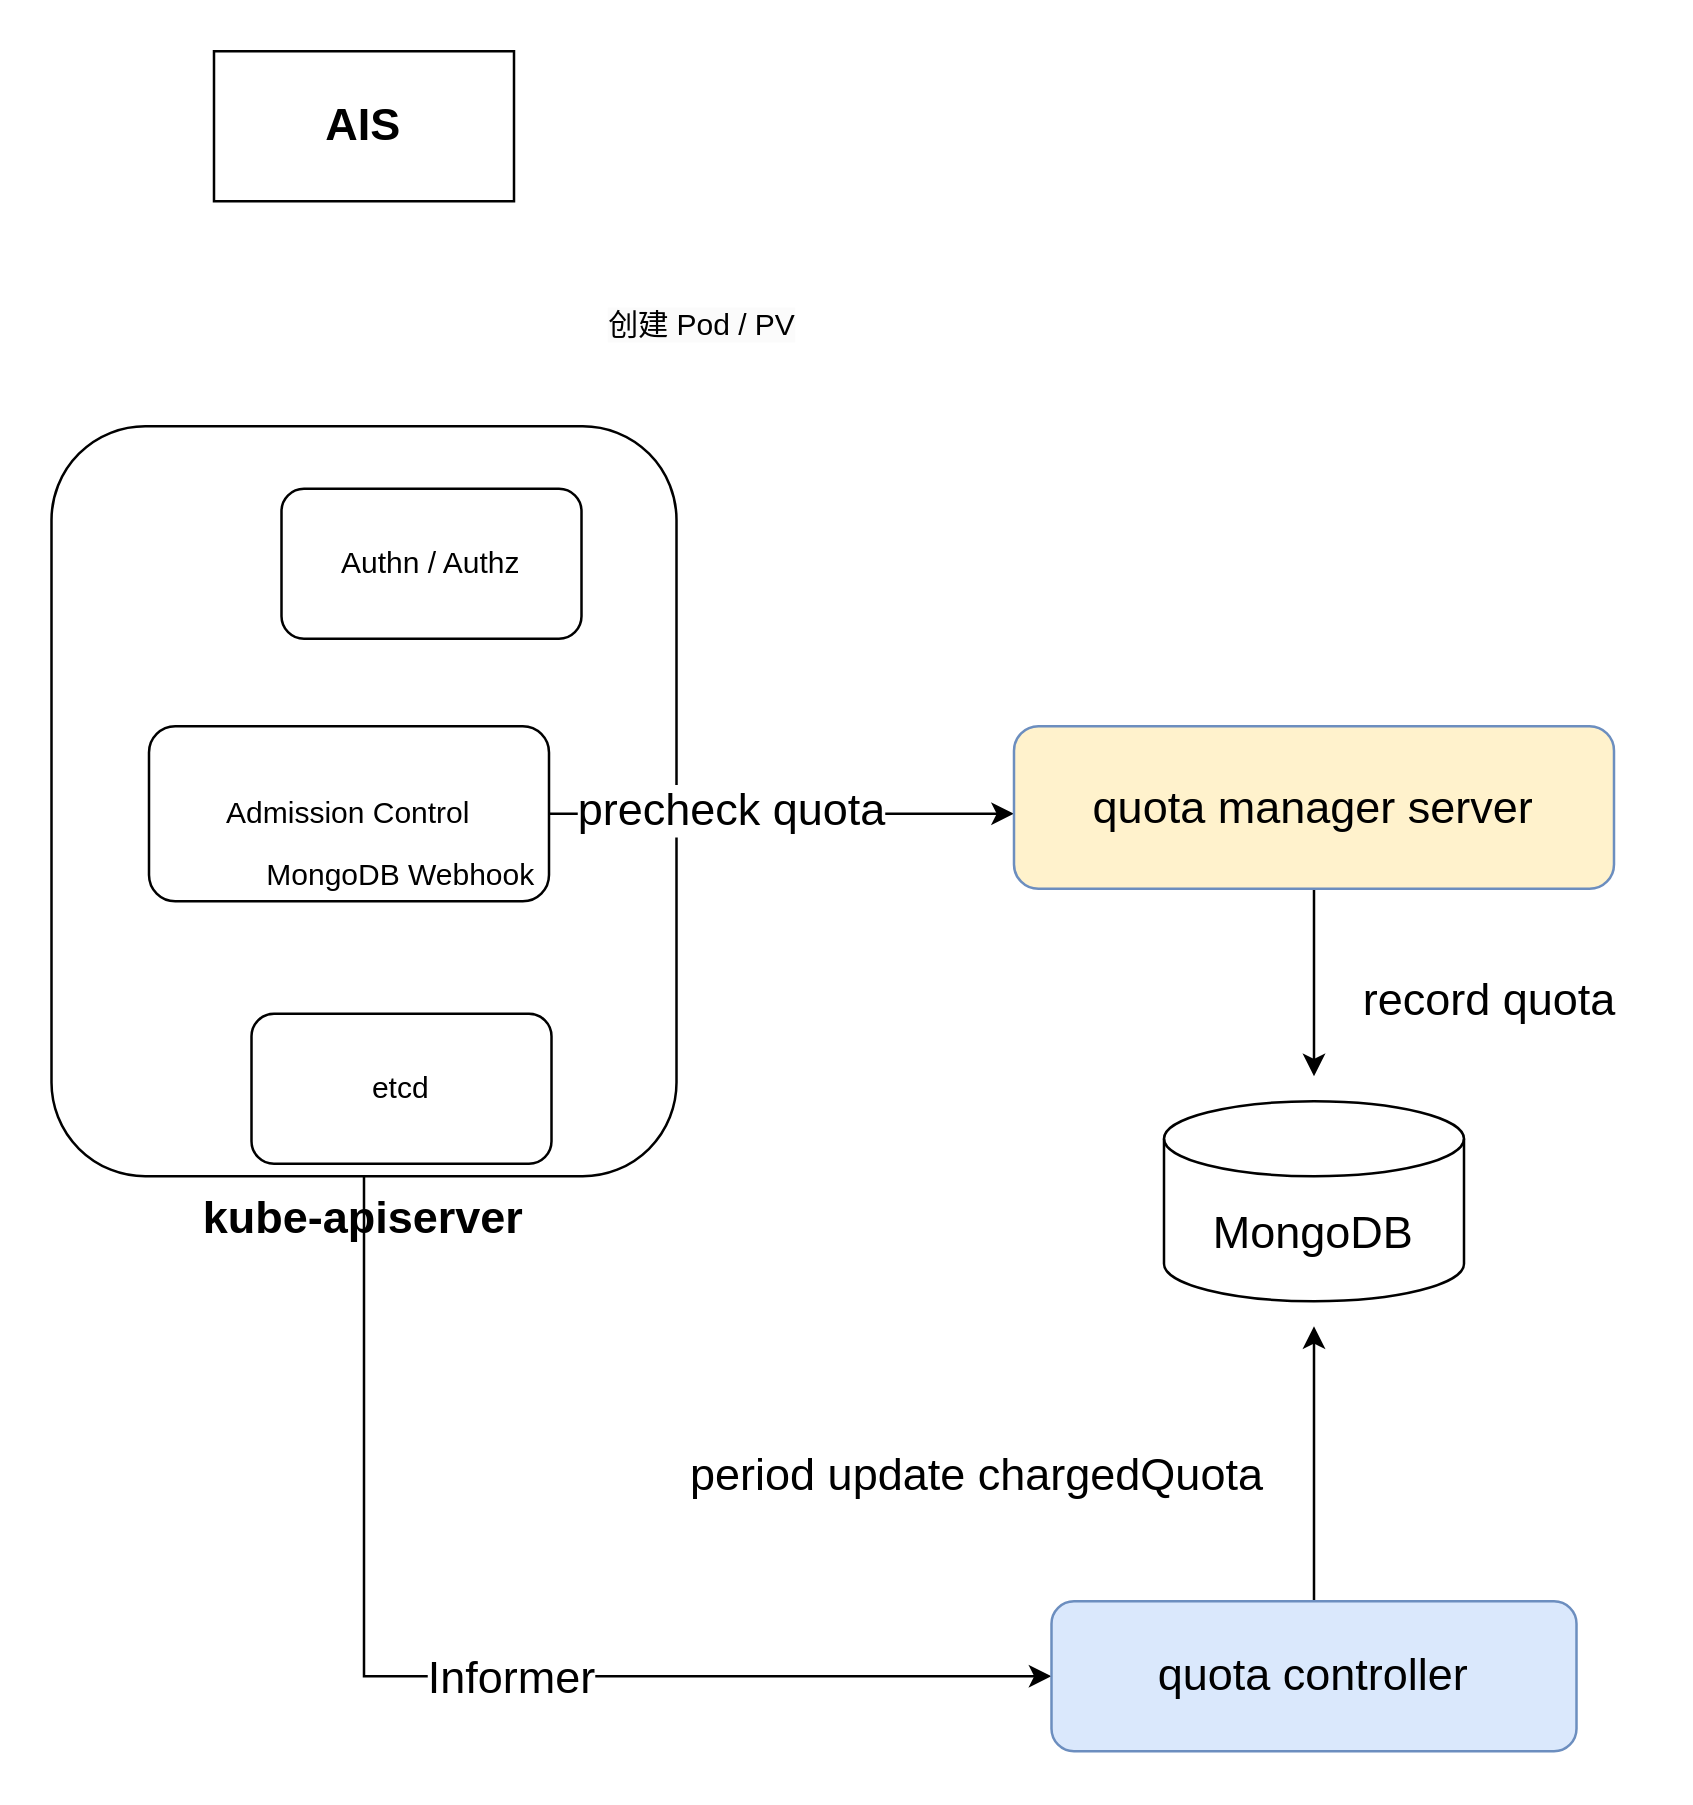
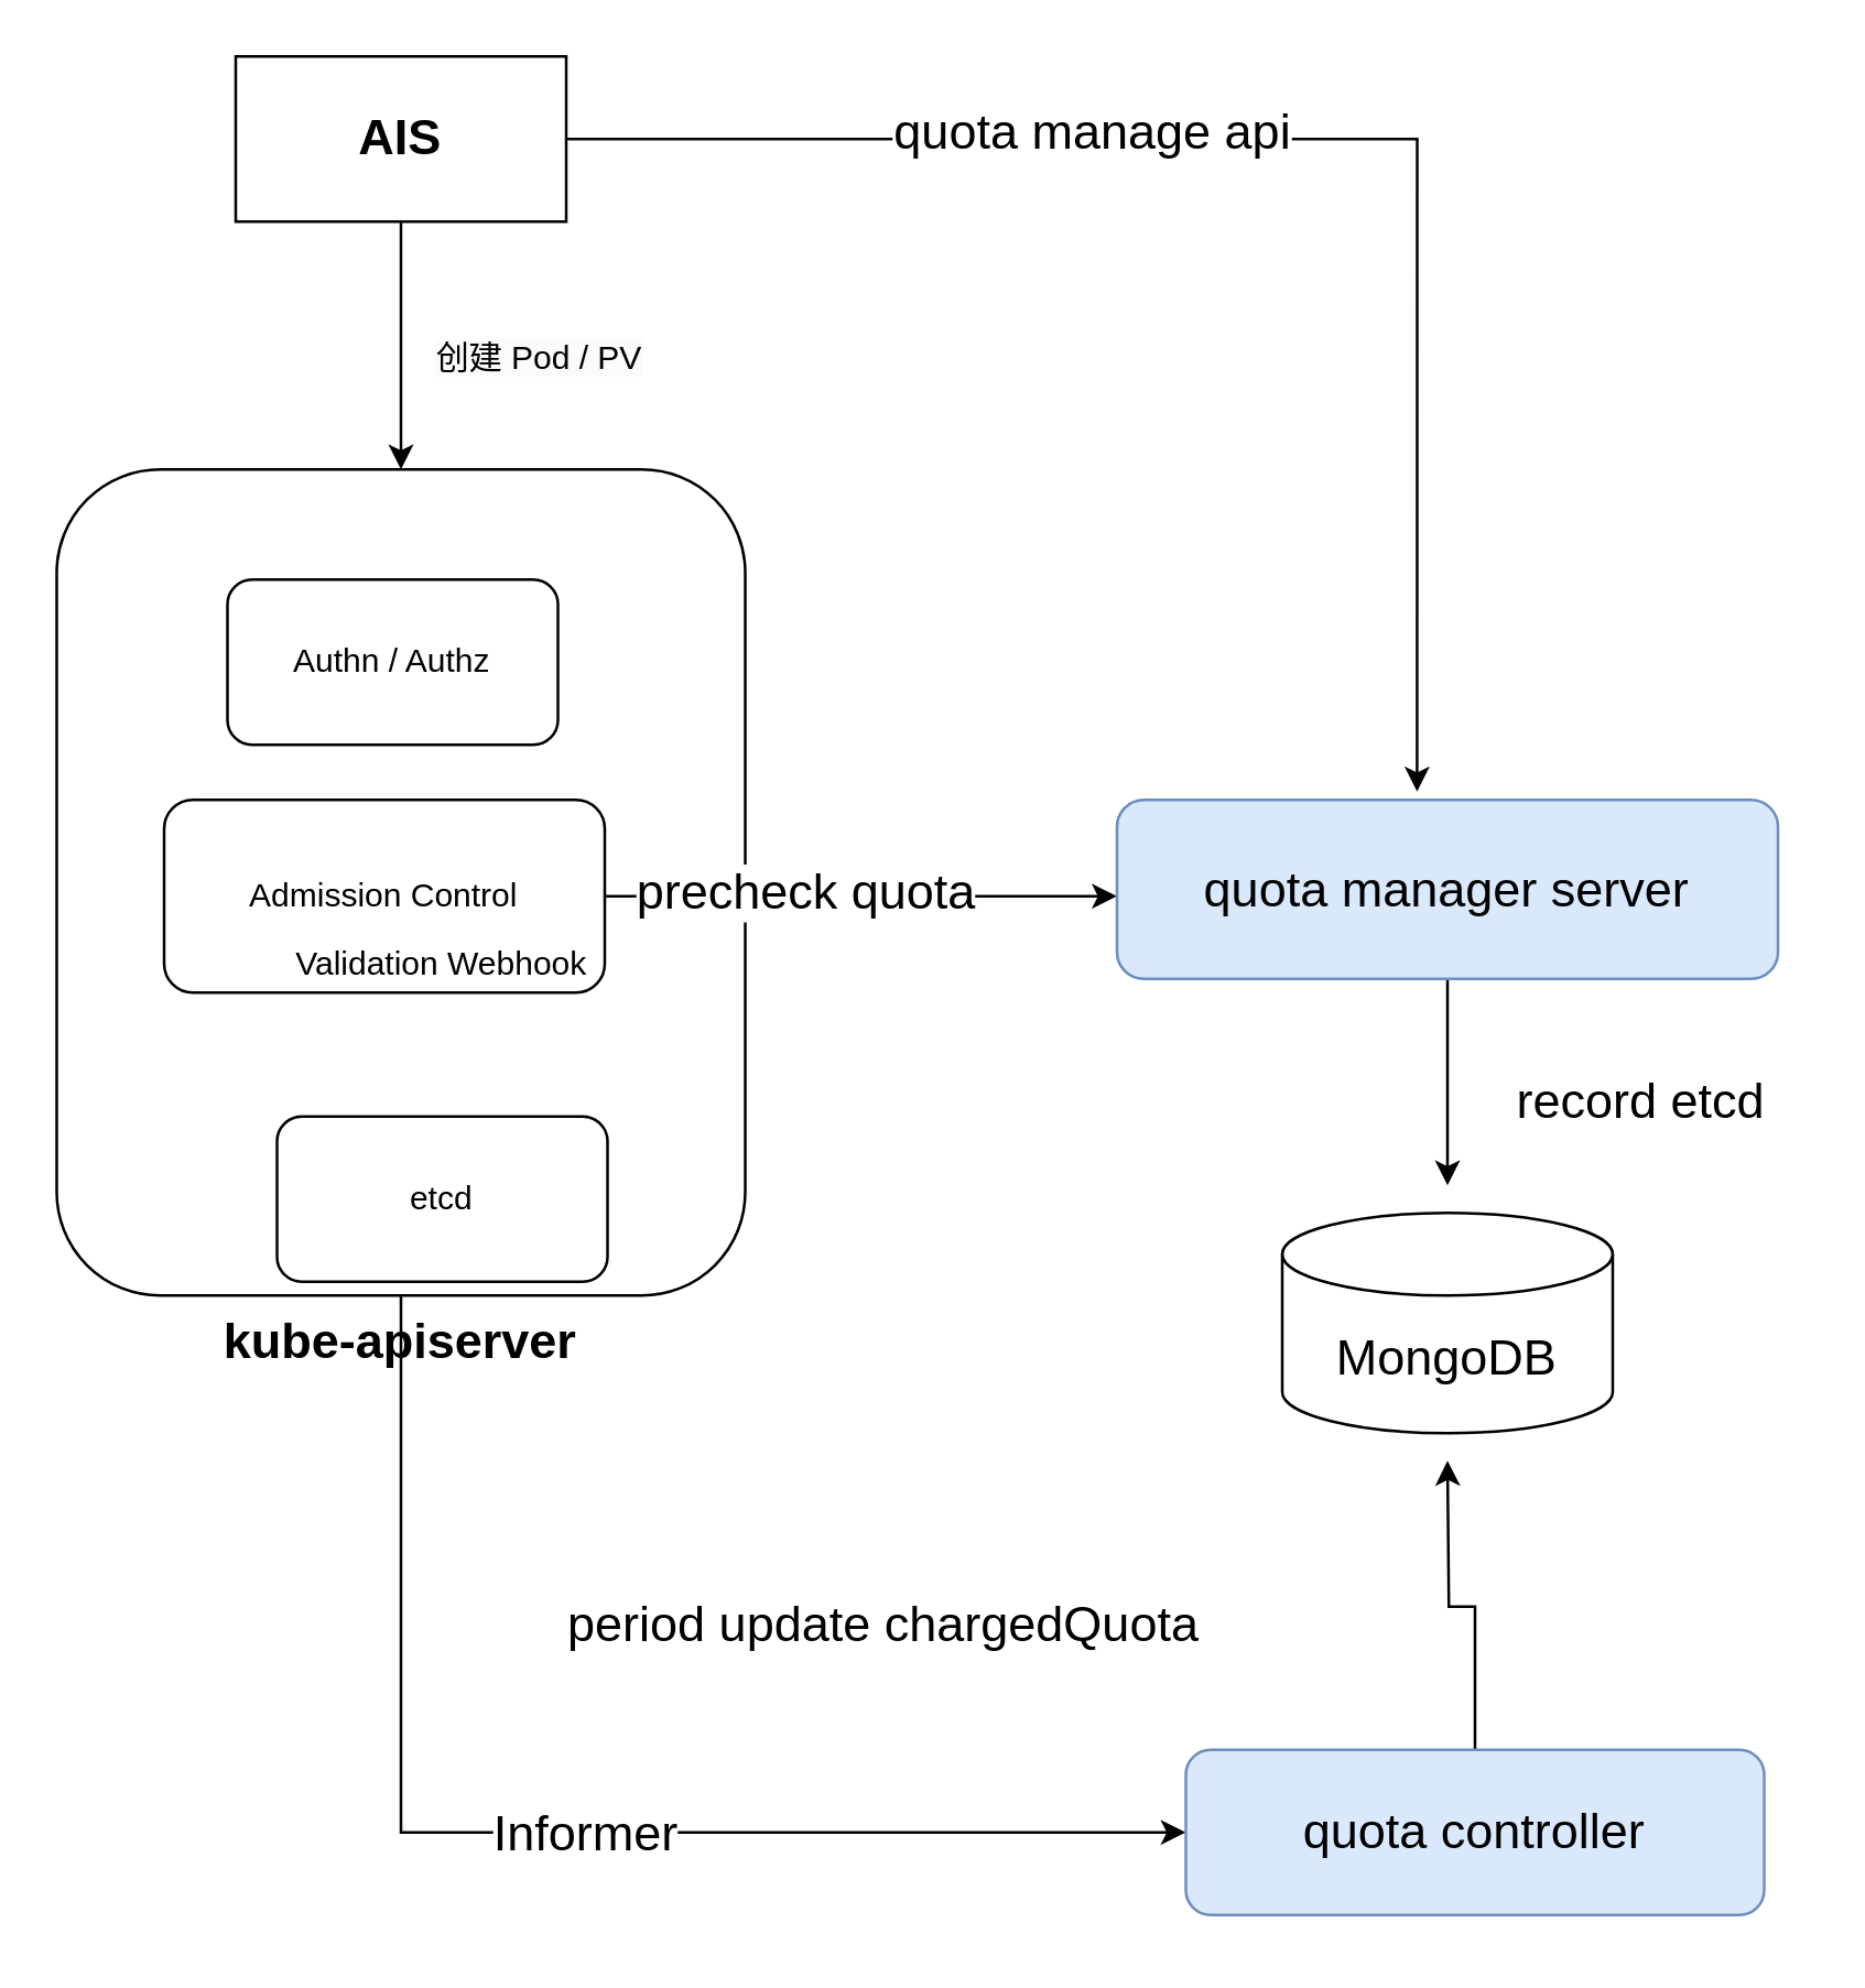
  <mxCell id="0" />
  <mxCell id="1" parent="0" />
+ <mxCell id="2" style="edgeStyle=orthogonalEdgeStyle;rounded=0;orthogonalLoop=1;jettySize=auto;html=1;exitX=0.5;exitY=1;exitDx=0;exitDy=0;entryX=0.5;entryY=0;entryDx=0;entryDy=0;" edge="1" parent="1" source="5" target="8"><mxGeometry relative="1" as="geometry" /></mxCell>
+ <mxCell id="3" style="edgeStyle=orthogonalEdgeStyle;rounded=0;orthogonalLoop=1;jettySize=auto;html=1;exitX=1;exitY=0.5;exitDx=0;exitDy=0;entryX=0.454;entryY=-0.046;entryDx=0;entryDy=0;entryPerimeter=0;fontSize=18;" edge="1" parent="1" source="5" target="17"><mxGeometry relative="1" as="geometry" /></mxCell>
+ <mxCell id="4" value="quota manage api" style="edgeLabel;html=1;align=center;verticalAlign=middle;resizable=0;points=[];fontSize=18;" vertex="1" connectable="0" parent="3"><mxGeometry x="-0.304" y="3" relative="1" as="geometry"><mxPoint as="offset" /></mxGeometry></mxCell>
  <mxCell id="5" value="&lt;font style=&quot;font-size: 18px;&quot;&gt;&lt;b&gt;AIS&lt;/b&gt;&lt;/font&gt;" style="rounded=0;whiteSpace=wrap;html=1;" vertex="1" parent="1"><mxGeometry x="85" y="20" width="120" height="60" as="geometry" /></mxCell>
  <mxCell id="6" style="edgeStyle=orthogonalEdgeStyle;rounded=0;orthogonalLoop=1;jettySize=auto;html=1;exitX=0.5;exitY=1;exitDx=0;exitDy=0;entryX=0;entryY=0.5;entryDx=0;entryDy=0;fontSize=18;" edge="1" parent="1" source="8" target="21"><mxGeometry relative="1" as="geometry" /></mxCell>
  <mxCell id="7" value="Informer" style="edgeLabel;html=1;align=center;verticalAlign=middle;resizable=0;points=[];fontSize=18;" vertex="1" connectable="0" parent="6"><mxGeometry x="0.086" relative="1" as="geometry"><mxPoint as="offset" /></mxGeometry></mxCell>
  <mxCell id="8" value="&lt;b&gt;&lt;font style=&quot;font-size: 18px;&quot;&gt;kube-apiserver&lt;/font&gt;&lt;/b&gt;" style="rounded=1;whiteSpace=wrap;html=1;labelPosition=center;verticalLabelPosition=bottom;align=center;verticalAlign=top;" vertex="1" parent="1"><mxGeometry x="20" y="170" width="250" height="300" as="geometry" /></mxCell>
- <mxCell id="9" value="&lt;meta charset=&quot;utf-8&quot;&gt;&lt;span style=&quot;color: rgb(0, 0, 0); font-family: Helvetica; font-size: 12px; font-style: normal; font-variant-ligatures: normal; font-variant-caps: normal; font-weight: 400; letter-spacing: normal; orphans: 2; text-align: center; text-indent: 0px; text-transform: none; widows: 2; word-spacing: 0px; -webkit-text-stroke-width: 0px; background-color: rgb(251, 251, 251); text-decoration-thickness: initial; text-decoration-style: initial; text-decoration-color: initial; float: none; display: inline !important;&quot;&gt;创建 Pod / PV&lt;/span&gt;" style="text;html=1;align=center;verticalAlign=middle;resizable=0;points=[];autosize=1;strokeColor=none;fillColor=none;" vertex="1" parent="1"><mxGeometry x="230" y="115" width="100" height="30" as="geometry" /></mxCell>
- <mxCell id="10" value="Authn / Authz" style="rounded=1;whiteSpace=wrap;html=1;" vertex="1" parent="1"><mxGeometry x="112" y="195" width="120" height="60" as="geometry" /></mxCell>
+ <mxCell id="9" value="&lt;meta charset=&quot;utf-8&quot;&gt;&lt;span style=&quot;color: rgb(0, 0, 0); font-family: Helvetica; font-size: 12px; font-style: normal; font-variant-ligatures: normal; font-variant-caps: normal; font-weight: 400; letter-spacing: normal; orphans: 2; text-align: center; text-indent: 0px; text-transform: none; widows: 2; word-spacing: 0px; -webkit-text-stroke-width: 0px; background-color: rgb(251, 251, 251); text-decoration-thickness: initial; text-decoration-style: initial; text-decoration-color: initial; float: none; display: inline !important;&quot;&gt;创建 Pod / PV&lt;/span&gt;" style="text;html=1;align=center;verticalAlign=middle;resizable=0;points=[];autosize=1;strokeColor=none;fillColor=none;" vertex="1" parent="1"><mxGeometry x="145" y="115" width="100" height="30" as="geometry" /></mxCell>
+ <mxCell id="10" value="Authn / Authz" style="rounded=1;whiteSpace=wrap;html=1;" vertex="1" parent="1"><mxGeometry x="82" y="210" width="120" height="60" as="geometry" /></mxCell>
  <mxCell id="11" style="edgeStyle=orthogonalEdgeStyle;rounded=0;orthogonalLoop=1;jettySize=auto;html=1;exitX=1;exitY=0.5;exitDx=0;exitDy=0;fontSize=18;" edge="1" parent="1" source="13"><mxGeometry relative="1" as="geometry"><mxPoint x="405" y="325" as="targetPoint" /></mxGeometry></mxCell>
  <mxCell id="12" value="precheck quota" style="edgeLabel;html=1;align=center;verticalAlign=middle;resizable=0;points=[];fontSize=18;" vertex="1" connectable="0" parent="11"><mxGeometry x="-0.226" y="2" relative="1" as="geometry"><mxPoint as="offset" /></mxGeometry></mxCell>
  <mxCell id="13" value="Admission Control" style="rounded=1;whiteSpace=wrap;html=1;" vertex="1" parent="1"><mxGeometry x="59" y="290" width="160" height="70" as="geometry" /></mxCell>
- <mxCell id="14" value="MongoDB Webhook" style="text;html=1;strokeColor=none;fillColor=none;align=center;verticalAlign=middle;whiteSpace=wrap;rounded=0;" vertex="1" parent="1"><mxGeometry x="55" y="335" width="210" height="30" as="geometry" /></mxCell>
+ <mxCell id="14" value="Validation Webhook" style="text;html=1;strokeColor=none;fillColor=none;align=center;verticalAlign=middle;whiteSpace=wrap;rounded=0;" vertex="1" parent="1"><mxGeometry x="55" y="335" width="210" height="30" as="geometry" /></mxCell>
  <mxCell id="15" value="etcd" style="rounded=1;whiteSpace=wrap;html=1;" vertex="1" parent="1"><mxGeometry x="100" y="405" width="120" height="60" as="geometry" /></mxCell>
  <mxCell id="16" style="edgeStyle=orthogonalEdgeStyle;rounded=0;orthogonalLoop=1;jettySize=auto;html=1;exitX=0.5;exitY=1;exitDx=0;exitDy=0;fontSize=18;" edge="1" parent="1" source="17"><mxGeometry relative="1" as="geometry"><mxPoint x="525" y="430" as="targetPoint" /></mxGeometry></mxCell>
- <mxCell id="17" value="quota manager server" style="rounded=1;whiteSpace=wrap;html=1;fontSize=18;fillColor=#fff2cc;strokeColor=#6c8ebf;" vertex="1" parent="1"><mxGeometry x="405" y="290" width="240" height="65" as="geometry" /></mxCell>
+ <mxCell id="17" value="quota manager server" style="rounded=1;whiteSpace=wrap;html=1;fontSize=18;fillColor=#dae8fc;strokeColor=#6c8ebf;" vertex="1" parent="1"><mxGeometry x="405" y="290" width="240" height="65" as="geometry" /></mxCell>
  <mxCell id="18" value="MongoDB" style="shape=cylinder3;whiteSpace=wrap;html=1;boundedLbl=1;backgroundOutline=1;size=15;fontSize=18;" vertex="1" parent="1"><mxGeometry x="465" y="440" width="120" height="80" as="geometry" /></mxCell>
- <mxCell id="19" value="record quota" style="text;html=1;align=center;verticalAlign=middle;resizable=0;points=[];autosize=1;strokeColor=none;fillColor=none;fontSize=18;" vertex="1" parent="1"><mxGeometry x="535" y="380" width="120" height="40" as="geometry" /></mxCell>
+ <mxCell id="19" value="record etcd" style="text;html=1;align=center;verticalAlign=middle;resizable=0;points=[];autosize=1;strokeColor=none;fillColor=none;fontSize=18;" vertex="1" parent="1"><mxGeometry x="535" y="380" width="120" height="40" as="geometry" /></mxCell>
  <mxCell id="20" style="edgeStyle=orthogonalEdgeStyle;rounded=0;orthogonalLoop=1;jettySize=auto;html=1;exitX=0.5;exitY=0;exitDx=0;exitDy=0;fontSize=18;" edge="1" parent="1" source="21"><mxGeometry relative="1" as="geometry"><mxPoint x="525" y="530" as="targetPoint" /></mxGeometry></mxCell>
- <mxCell id="21" value="quota controller" style="rounded=1;whiteSpace=wrap;html=1;fontSize=18;fillColor=#dae8fc;strokeColor=#6c8ebf;" vertex="1" parent="1"><mxGeometry x="420" y="640" width="210" height="60" as="geometry" /></mxCell>
- <mxCell id="22" value="period update chargedQuota" style="text;html=1;align=center;verticalAlign=middle;resizable=0;points=[];autosize=1;strokeColor=none;fillColor=none;fontSize=18;" vertex="1" parent="1"><mxGeometry x="265" y="570" width="250" height="40" as="geometry" /></mxCell>
+ <mxCell id="21" value="quota controller" style="rounded=1;whiteSpace=wrap;html=1;fontSize=18;fillColor=#dae8fc;strokeColor=#6c8ebf;" vertex="1" parent="1"><mxGeometry x="430" y="635" width="210" height="60" as="geometry" /></mxCell>
+ <mxCell id="22" value="period update chargedQuota" style="text;html=1;align=center;verticalAlign=middle;resizable=0;points=[];autosize=1;strokeColor=none;fillColor=none;fontSize=18;" vertex="1" parent="1"><mxGeometry x="195" y="570" width="250" height="40" as="geometry" /></mxCell>
